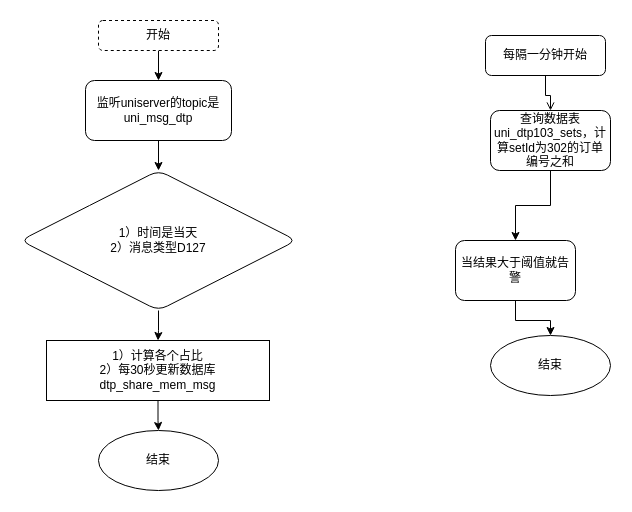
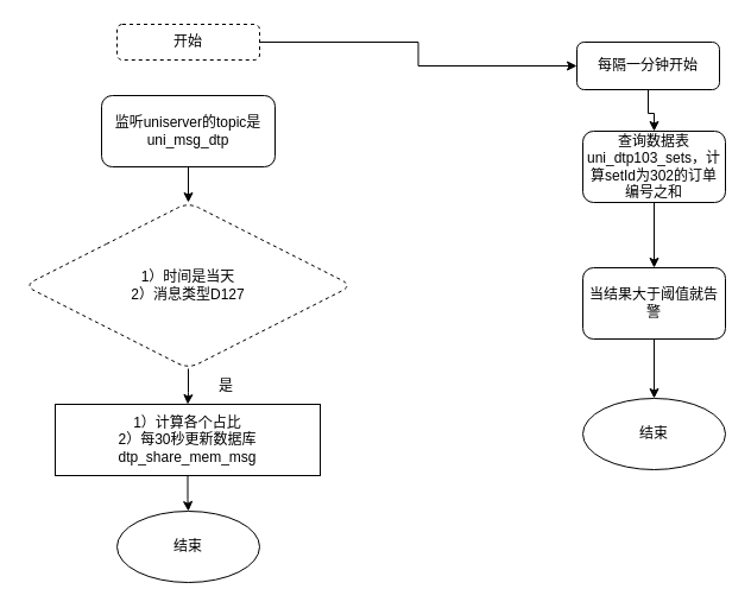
  <mxCell id="0" />
  <mxCell id="1" parent="0" />
- <mxCell id="2" value="" style="edgeStyle=orthogonalEdgeStyle;rounded=0;orthogonalLoop=1;jettySize=auto;html=1;" parent="1" source="3" target="5" edge="1"><mxGeometry relative="1" as="geometry" /></mxCell>
+ <mxCell id="2" value="" style="edgeStyle=orthogonalEdgeStyle;rounded=0;orthogonalLoop=1;jettySize=auto;html=1;" parent="1" source="3" target="12" edge="1"><mxGeometry relative="1" as="geometry" /></mxCell>
  <mxCell id="3" value="开始" style="rounded=1;whiteSpace=wrap;html=1;dashed=1;" parent="1" vertex="1"><mxGeometry x="98" y="20" width="120" height="30" as="geometry" /></mxCell>
  <mxCell id="4" value="" style="edgeStyle=orthogonalEdgeStyle;rounded=0;orthogonalLoop=1;jettySize=auto;html=1;" parent="1" source="5" target="7" edge="1"><mxGeometry relative="1" as="geometry" /></mxCell>
  <mxCell id="5" value="&lt;div&gt;监听uniserver的topic是&lt;/div&gt;&lt;div&gt;uni_msg_dtp&lt;br&gt;&lt;/div&gt;" style="rounded=1;whiteSpace=wrap;html=1;" parent="1" vertex="1"><mxGeometry x="85" y="80" width="146" height="60" as="geometry" /></mxCell>
  <mxCell id="6" value="" style="edgeStyle=orthogonalEdgeStyle;rounded=0;orthogonalLoop=1;jettySize=auto;html=1;" parent="1" source="7" target="9" edge="1"><mxGeometry relative="1" as="geometry" /></mxCell>
- <mxCell id="7" value="&lt;div&gt;1）时间是当天&lt;/div&gt;&lt;div&gt;2）消息类型D127&lt;/div&gt;" style="rhombus;whiteSpace=wrap;html=1;rounded=1;" parent="1" vertex="1"><mxGeometry x="20" y="170" width="276" height="140" as="geometry" /></mxCell>
+ <mxCell id="7" value="&lt;div&gt;1）时间是当天&lt;/div&gt;&lt;div&gt;2）消息类型D127&lt;/div&gt;" style="rhombus;whiteSpace=wrap;html=1;rounded=1;dashed=1;" parent="1" vertex="1"><mxGeometry x="20" y="170" width="276" height="140" as="geometry" /></mxCell>
  <mxCell id="8" value="" style="edgeStyle=orthogonalEdgeStyle;rounded=0;orthogonalLoop=1;jettySize=auto;html=1;" parent="1" source="9" target="10" edge="1"><mxGeometry relative="1" as="geometry" /></mxCell>
  <mxCell id="9" value="&lt;div&gt;1）计算各个占比&lt;/div&gt;&lt;div&gt;2）每30秒更新数据库dtp_share_mem_msg&lt;/div&gt;" style="whiteSpace=wrap;html=1;rounded=0;" parent="1" vertex="1"><mxGeometry x="46" y="340" width="223" height="60" as="geometry" /></mxCell>
  <mxCell id="10" value="结束" style="ellipse;whiteSpace=wrap;html=1;rounded=1;" parent="1" vertex="1"><mxGeometry x="98" y="430" width="120" height="60" as="geometry" /></mxCell>
- <mxCell id="11" value="" style="edgeStyle=orthogonalEdgeStyle;rounded=0;orthogonalLoop=1;jettySize=auto;html=1;endArrow=open;" parent="1" source="12" target="14" edge="1"><mxGeometry relative="1" as="geometry" /></mxCell>
+ <mxCell id="11" value="" style="edgeStyle=orthogonalEdgeStyle;rounded=0;orthogonalLoop=1;jettySize=auto;html=1;" parent="1" source="12" target="14" edge="1"><mxGeometry relative="1" as="geometry" /></mxCell>
  <mxCell id="12" value="每隔一分钟开始" style="rounded=1;whiteSpace=wrap;html=1;" parent="1" vertex="1"><mxGeometry x="485" y="35" width="120" height="40" as="geometry" /></mxCell>
  <mxCell id="13" value="" style="edgeStyle=orthogonalEdgeStyle;rounded=0;orthogonalLoop=1;jettySize=auto;html=1;entryX=0.5;entryY=0;entryDx=0;entryDy=0;" parent="1" source="14" target="18" edge="1"><mxGeometry relative="1" as="geometry"><mxPoint x="550" y="215" as="targetPoint" /></mxGeometry></mxCell>
  <mxCell id="14" value="查询数据表uni_dtp103_sets，计算setId为302的订单编号之和" style="rounded=1;whiteSpace=wrap;html=1;" parent="1" vertex="1"><mxGeometry x="490" y="110" width="120" height="60" as="geometry" /></mxCell>
  <mxCell id="15" value="" style="edgeStyle=orthogonalEdgeStyle;rounded=0;orthogonalLoop=1;jettySize=auto;html=1;exitX=0.5;exitY=1;exitDx=0;exitDy=0;" parent="1" source="18" target="16" edge="1"><mxGeometry relative="1" as="geometry"><mxPoint x="550" y="295" as="sourcePoint" /></mxGeometry></mxCell>
  <mxCell id="16" value="结束" style="ellipse;whiteSpace=wrap;html=1;rounded=1;" parent="1" vertex="1"><mxGeometry x="490" y="335" width="120" height="60" as="geometry" /></mxCell>
- <mxCell id="18" value="当结果大于阈值就告警" style="rounded=1;whiteSpace=wrap;html=1;" vertex="1" parent="1"><mxGeometry x="455" y="240" width="120" height="60" as="geometry" /></mxCell>
+ <mxCell id="17" value="是" style="text;html=1;strokeColor=none;fillColor=none;align=center;verticalAlign=middle;whiteSpace=wrap;rounded=0;" vertex="1" parent="1"><mxGeometry x="170" y="315" width="40" height="20" as="geometry" /></mxCell>
+ <mxCell id="18" value="当结果大于阈值就告警" style="rounded=1;whiteSpace=wrap;html=1;" vertex="1" parent="1"><mxGeometry x="490" y="225" width="120" height="60" as="geometry" /></mxCell>
